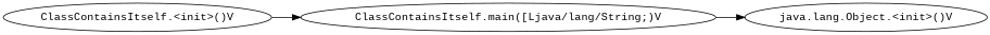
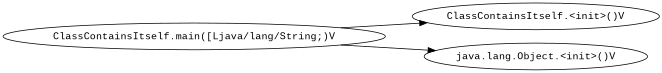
  digraph {
    fontname="Liberation Mono"
    rankdir=LR
    node [fontname="Liberation Mono"]
    edge [fontname="Liberation Mono"]
    n1 [label="ClassContainsItself.<init>()V"]
    n2 [label="java.lang.Object.<init>()V"]
    n3 [label="ClassContainsItself.main([Ljava/lang/String;)V"]
-   n1 -> n3
+   n3 -> n1
    n3 -> n2
  }
